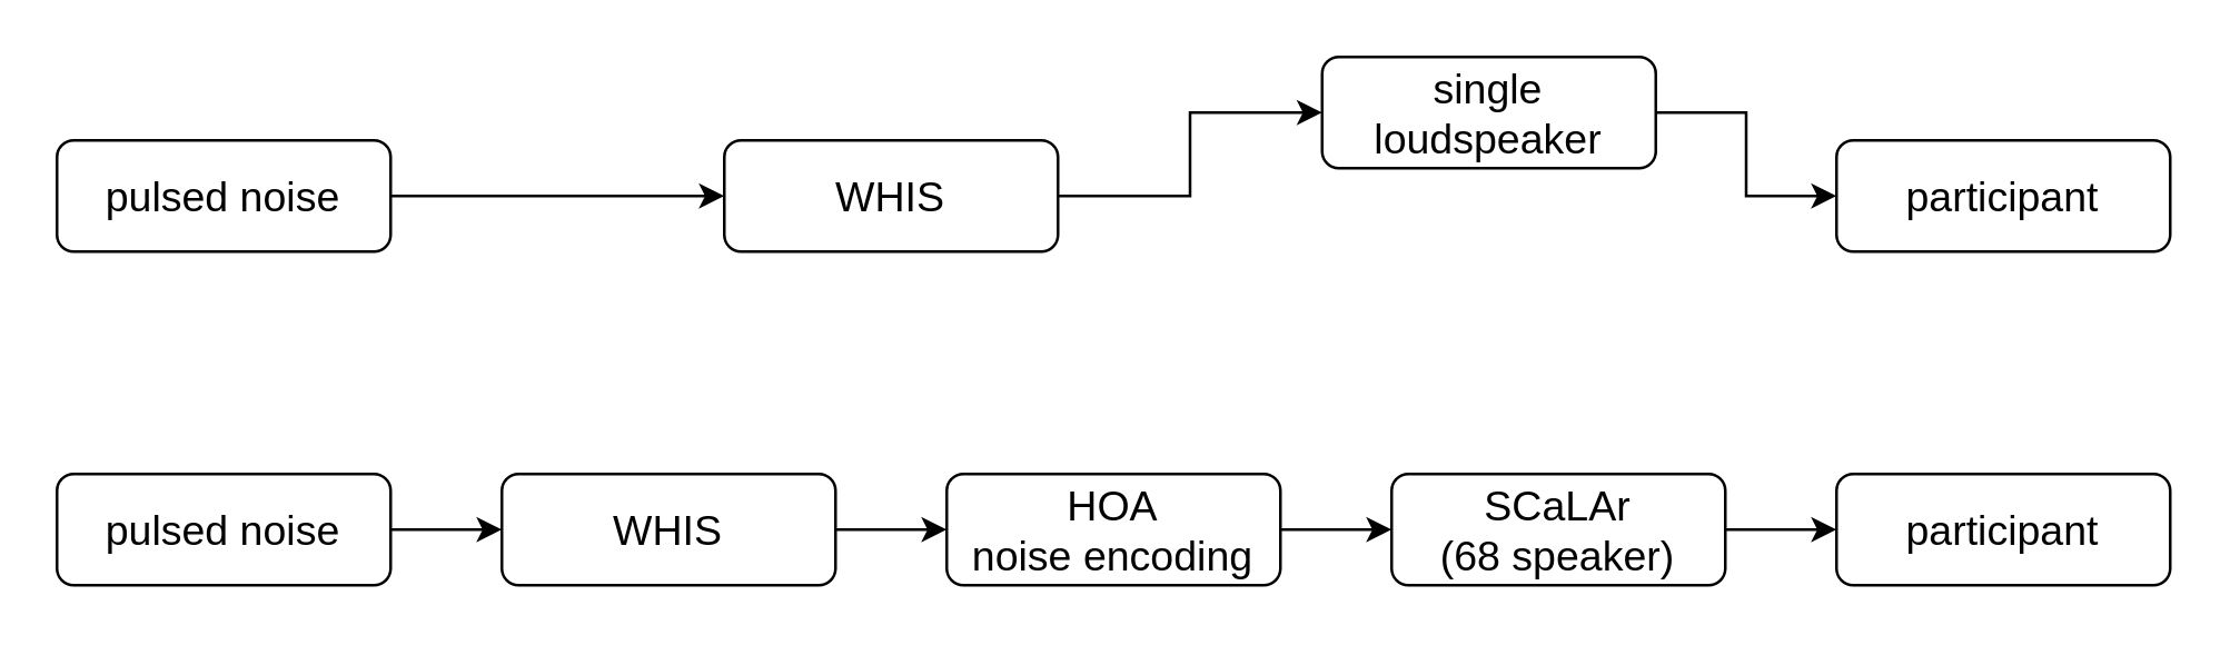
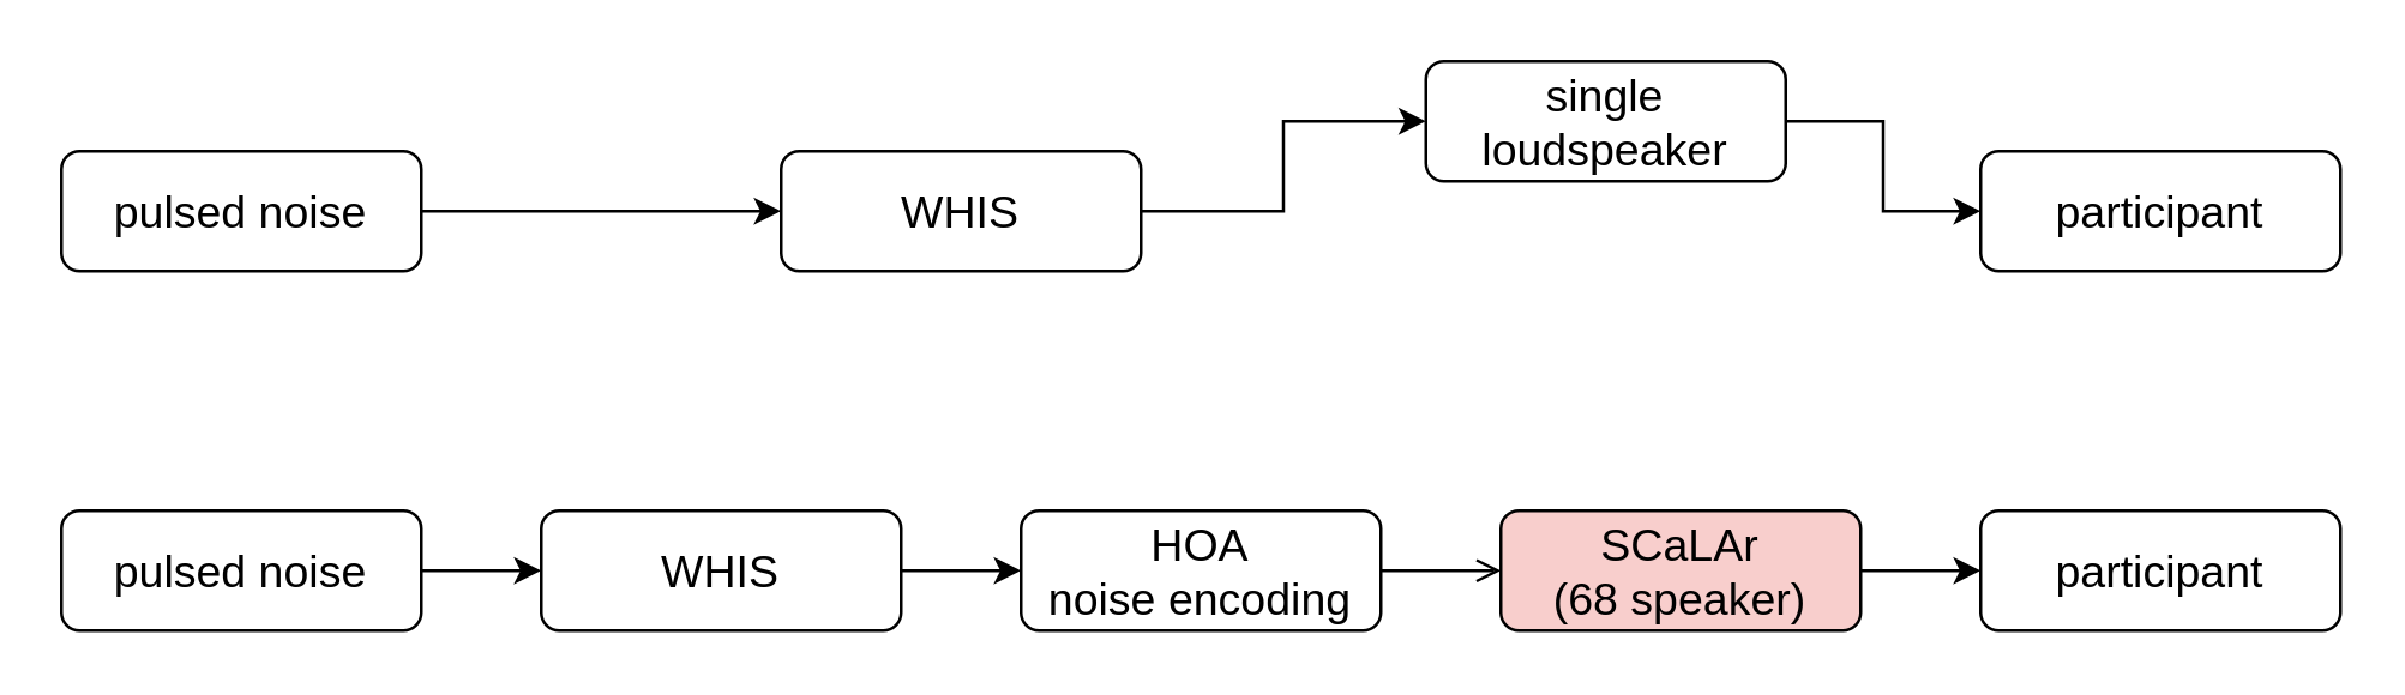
  <mxCell id="0" />
  <mxCell id="1" parent="0" />
  <mxCell id="2" style="edgeStyle=orthogonalEdgeStyle;rounded=1;orthogonalLoop=1;jettySize=auto;html=1;exitX=1;exitY=0.5;exitDx=0;exitDy=0;entryX=0;entryY=0.5;entryDx=0;entryDy=0;labelBackgroundColor=none;fontColor=default;shadow=0;fontSize=15;" edge="1" parent="1" source="3" target="5"><mxGeometry relative="1" as="geometry" /></mxCell>
  <mxCell id="3" value="pulsed noise" style="rounded=1;whiteSpace=wrap;html=1;fontSize=15;glass=0;strokeWidth=1;shadow=0;labelBackgroundColor=none;" vertex="1" parent="1"><mxGeometry x="20" y="170" width="120" height="40" as="geometry" /></mxCell>
  <mxCell id="4" style="edgeStyle=orthogonalEdgeStyle;rounded=1;orthogonalLoop=1;jettySize=auto;html=1;exitX=1;exitY=0.5;exitDx=0;exitDy=0;entryX=0;entryY=0.5;entryDx=0;entryDy=0;labelBackgroundColor=none;fontColor=default;shadow=0;fontSize=15;" edge="1" parent="1" source="5" target="7"><mxGeometry relative="1" as="geometry" /></mxCell>
  <mxCell id="5" value="WHIS" style="rounded=1;whiteSpace=wrap;html=1;labelBackgroundColor=none;shadow=0;fontSize=15;" vertex="1" parent="1"><mxGeometry x="180" y="170" width="120" height="40" as="geometry" /></mxCell>
- <mxCell id="6" style="edgeStyle=orthogonalEdgeStyle;rounded=0;orthogonalLoop=1;jettySize=auto;html=1;exitX=1;exitY=0.5;exitDx=0;exitDy=0;entryX=0;entryY=0.5;entryDx=0;entryDy=0;" edge="1" parent="1" source="7" target="11"><mxGeometry relative="1" as="geometry" /></mxCell>
+ <mxCell id="6" style="edgeStyle=orthogonalEdgeStyle;rounded=0;orthogonalLoop=1;jettySize=auto;html=1;exitX=1;exitY=0.5;exitDx=0;exitDy=0;entryX=0;entryY=0.5;entryDx=0;entryDy=0;endArrow=open;" edge="1" parent="1" source="7" target="11"><mxGeometry relative="1" as="geometry" /></mxCell>
  <mxCell id="7" value="&lt;div&gt;HOA&lt;/div&gt;&lt;div&gt;noise encoding&lt;br&gt;&lt;/div&gt;" style="rounded=1;whiteSpace=wrap;html=1;labelBackgroundColor=none;shadow=0;fontSize=15;" vertex="1" parent="1"><mxGeometry x="340" y="170" width="120" height="40" as="geometry" /></mxCell>
  <mxCell id="8" style="edgeStyle=orthogonalEdgeStyle;rounded=0;orthogonalLoop=1;jettySize=auto;html=1;exitX=1;exitY=0.5;exitDx=0;exitDy=0;entryX=0;entryY=0.5;entryDx=0;entryDy=0;" edge="1" parent="1" source="9" target="15"><mxGeometry relative="1" as="geometry" /></mxCell>
  <mxCell id="9" value="WHIS" style="rounded=1;whiteSpace=wrap;html=1;labelBackgroundColor=none;shadow=0;fontSize=15;" vertex="1" parent="1"><mxGeometry x="260" y="50" width="120" height="40" as="geometry" /></mxCell>
  <mxCell id="10" style="edgeStyle=orthogonalEdgeStyle;rounded=0;orthogonalLoop=1;jettySize=auto;html=1;exitX=1;exitY=0.5;exitDx=0;exitDy=0;entryX=0;entryY=0.5;entryDx=0;entryDy=0;" edge="1" parent="1" source="11" target="16"><mxGeometry relative="1" as="geometry" /></mxCell>
- <mxCell id="11" value="&lt;div&gt;SCaLAr&lt;/div&gt;&lt;div&gt;(68 speaker)&lt;/div&gt;" style="rounded=1;whiteSpace=wrap;html=1;labelBackgroundColor=none;shadow=0;fontSize=15;" vertex="1" parent="1"><mxGeometry x="500" y="170" width="120" height="40" as="geometry" /></mxCell>
+ <mxCell id="11" value="&lt;div&gt;SCaLAr&lt;/div&gt;&lt;div&gt;(68 speaker)&lt;/div&gt;" style="rounded=1;whiteSpace=wrap;html=1;labelBackgroundColor=none;shadow=0;fontSize=15;fillColor=#f8cecc;" vertex="1" parent="1"><mxGeometry x="500" y="170" width="120" height="40" as="geometry" /></mxCell>
  <mxCell id="12" style="edgeStyle=orthogonalEdgeStyle;rounded=0;orthogonalLoop=1;jettySize=auto;html=1;exitX=1;exitY=0.5;exitDx=0;exitDy=0;entryX=0;entryY=0.5;entryDx=0;entryDy=0;" edge="1" parent="1" source="13" target="9"><mxGeometry relative="1" as="geometry" /></mxCell>
  <mxCell id="13" value="pulsed noise" style="rounded=1;whiteSpace=wrap;html=1;fontSize=15;glass=0;strokeWidth=1;shadow=0;labelBackgroundColor=none;" vertex="1" parent="1"><mxGeometry x="20" y="50" width="120" height="40" as="geometry" /></mxCell>
  <mxCell id="14" style="edgeStyle=orthogonalEdgeStyle;rounded=0;orthogonalLoop=1;jettySize=auto;html=1;exitX=1;exitY=0.5;exitDx=0;exitDy=0;entryX=0;entryY=0.5;entryDx=0;entryDy=0;" edge="1" parent="1" source="15" target="17"><mxGeometry relative="1" as="geometry" /></mxCell>
  <mxCell id="15" value="&lt;div&gt;single&lt;/div&gt;&lt;div&gt;loudspeaker&lt;/div&gt;" style="rounded=1;whiteSpace=wrap;html=1;labelBackgroundColor=none;shadow=0;fontSize=15;" vertex="1" parent="1"><mxGeometry x="475" y="20" width="120" height="40" as="geometry" /></mxCell>
  <mxCell id="16" value="participant" style="rounded=1;whiteSpace=wrap;html=1;labelBackgroundColor=none;shadow=0;fontSize=15;" vertex="1" parent="1"><mxGeometry x="660" y="170" width="120" height="40" as="geometry" /></mxCell>
  <mxCell id="17" value="participant" style="rounded=1;whiteSpace=wrap;html=1;labelBackgroundColor=none;shadow=0;fontSize=15;" vertex="1" parent="1"><mxGeometry x="660" y="50" width="120" height="40" as="geometry" /></mxCell>
